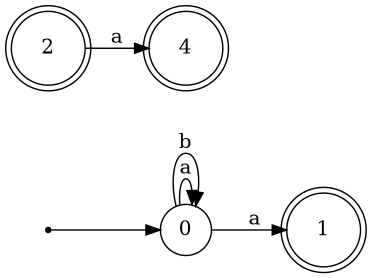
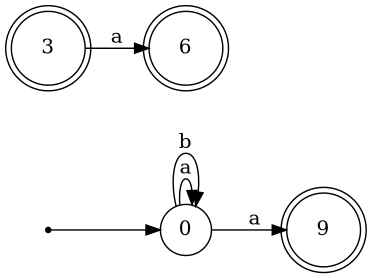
  digraph {
    rankdir=LR
    node [shape=doublecircle]
    qd [shape=point]
    0 [shape=circle]
-   1
-   3 [label=2]
-   4
+   1 [label=9]
+   3
+   4 [label=6]
    qd -> 0
    0 -> 0 [label=a]
    0 -> 0 [label=b]
    0 -> 1 [label=a]
    3 -> 4 [label=a]
  }
